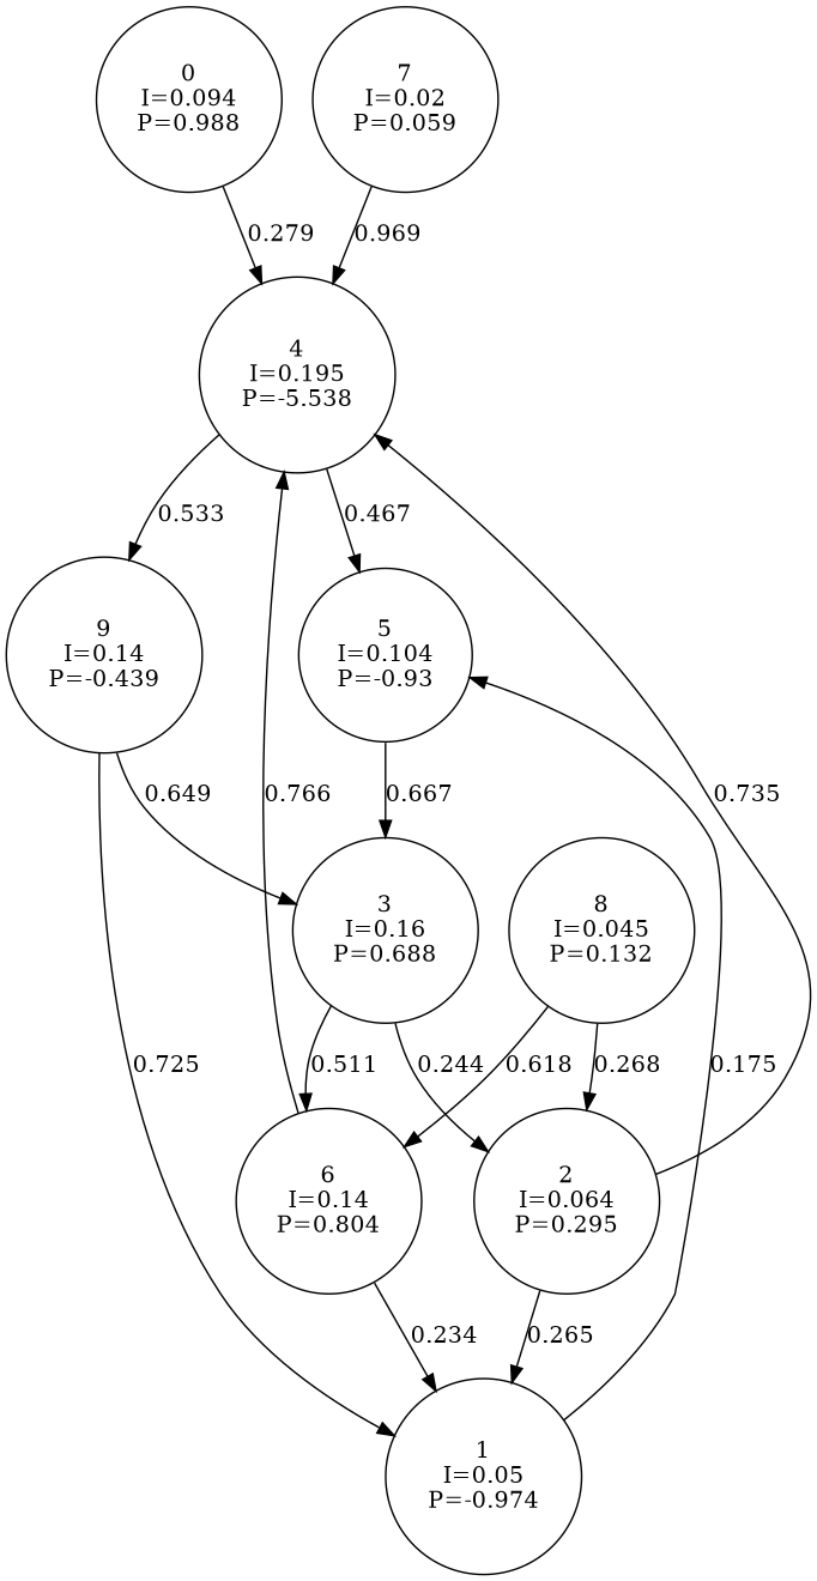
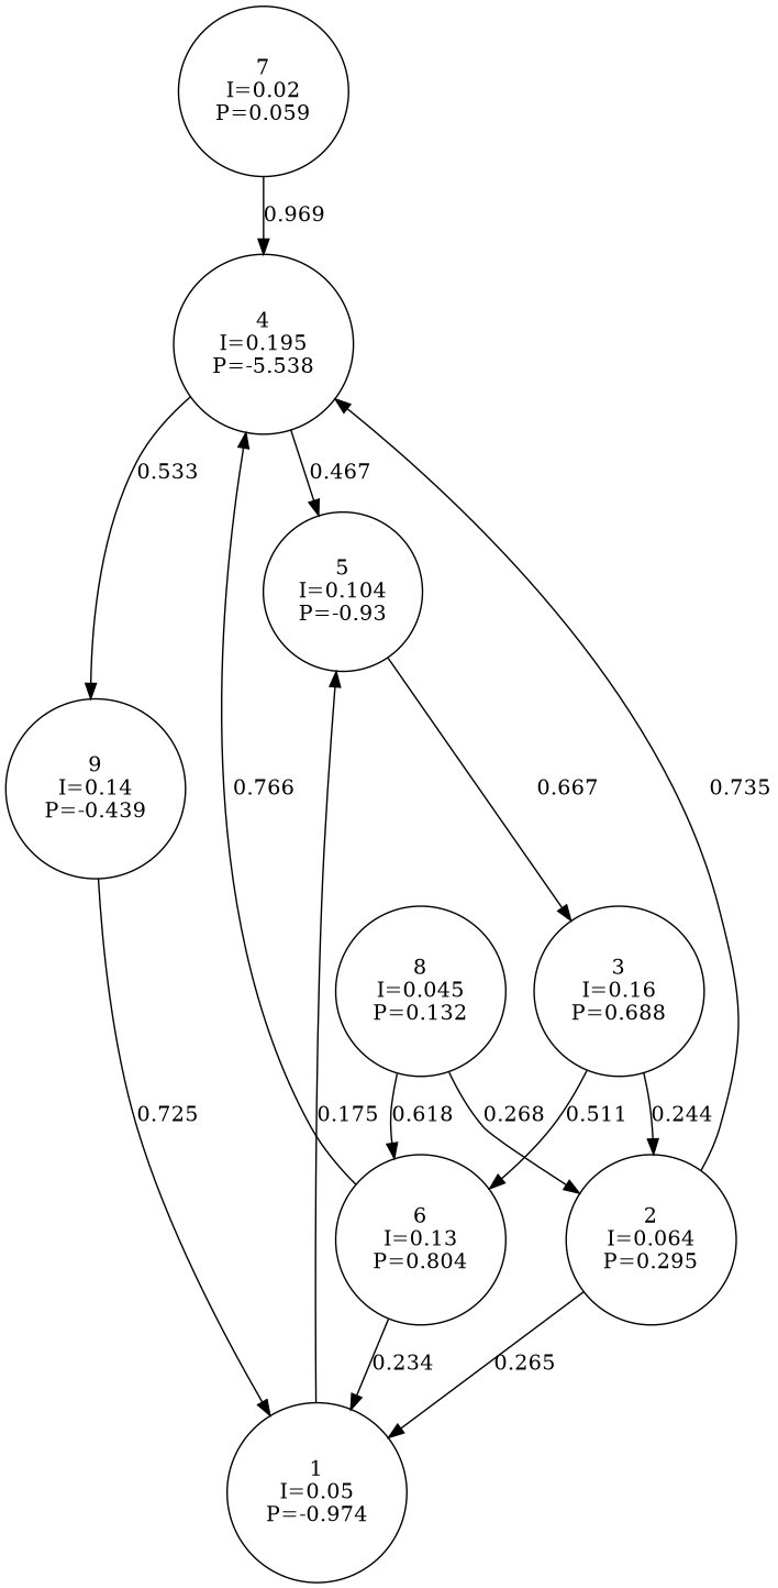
  digraph {
    node [shape=circle]
-   n1 [label="0\nI=0.094\nP=0.988"]
    n2 [label="4\nI=0.195\nP=-5.538"]
    n3 [label="5\nI=0.104\nP=-0.93"]
    n4 [label="9\nI=0.14\nP=-0.439"]
-   n5 [label="6\nI=0.14\nP=0.804"]
+   n5 [label="6\nI=0.13\nP=0.804"]
    n6 [label="1\nI=0.05\nP=-0.974"]
    n7 [label="3\nI=0.16\nP=0.688"]
    n8 [label="2\nI=0.064\nP=0.295"]
    n9 [label="7\nI=0.02\nP=0.059"]
    n10 [label="8\nI=0.045\nP=0.132"]
-   n1 -> n2 [label=0.279]
    n2 -> n3 [label=0.467]
    n2 -> n4 [label=0.533]
    n3 -> n7 [label=0.667]
    n4 -> n6 [label=0.725]
-   n4 -> n7 [label=0.649]
    n5 -> n2 [label=0.766]
    n5 -> n6 [label=0.234]
    n6 -> n3 [label=0.175]
    n7 -> n5 [label=0.511]
    n7 -> n8 [label=0.244]
    n8 -> n2 [label=0.735]
    n8 -> n6 [label=0.265]
    n9 -> n2 [label=0.969]
    n10 -> n5 [label=0.618]
    n10 -> n8 [label=0.268]
  }
